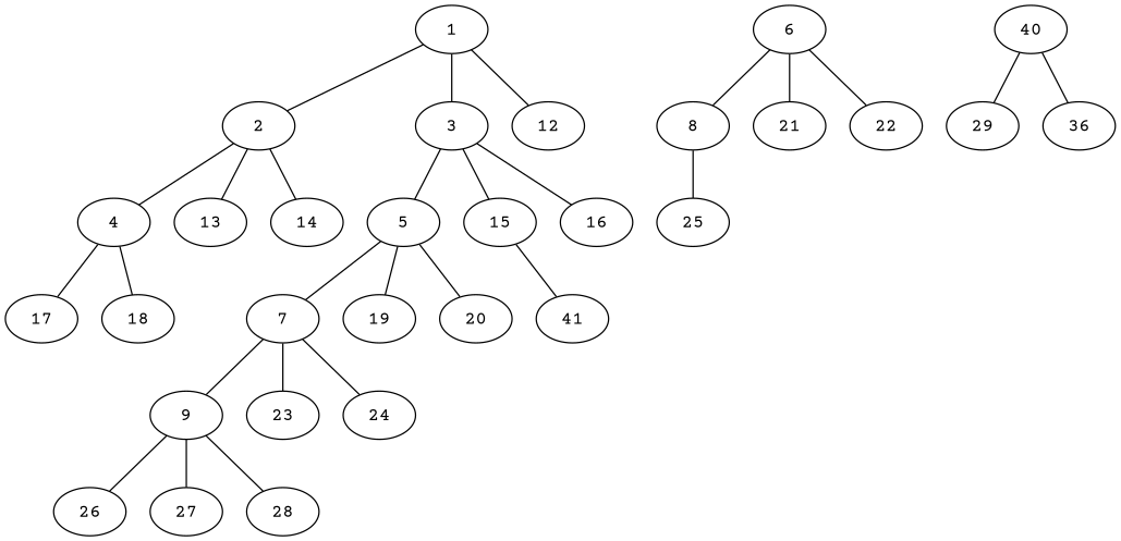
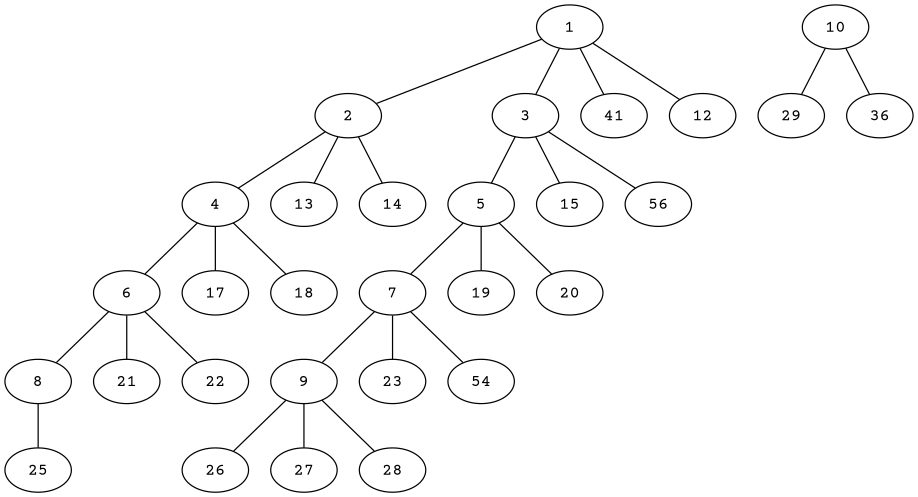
  graph {
    fontname="Courier Prime"
    node [chem=H fontname="Courier Prime"]
    edge [fontname="Courier Prime" valence=1]
    1 [chem=C]
    2 [chem=C]
    3 [chem=C]
    n4 [label=41]
    12
    4 [chem=C]
    13
    14
    5 [chem=C]
    15
-   16
+   16 [label=56]
    6 [chem=C]
    17
    18
    7 [chem=C]
    19
    20
    8 [chem=C]
    21
    22
    9 [chem=C]
    23
-   24
+   24 [label=54]
    25
    26
    27
    28
-   10 [chem=C label=40]
+   10 [chem=C]
    29
    n30 [label=36]
    1 -- 2
    1 -- 3
-   15 -- n4
+   1 -- n4
    1 -- 12
    2 -- 4
    2 -- 13
    2 -- 14
    3 -- 5
    3 -- 15
    3 -- 16
+   4 -- 6
    4 -- 17
    4 -- 18
    5 -- 7
    5 -- 19
    5 -- 20
    6 -- 8
    6 -- 21
    6 -- 22
    7 -- 9
    7 -- 23
    7 -- 24
    8 -- 25
    9 -- 26
    9 -- 27
    9 -- 28
    10 -- 29
    10 -- n30
  }
